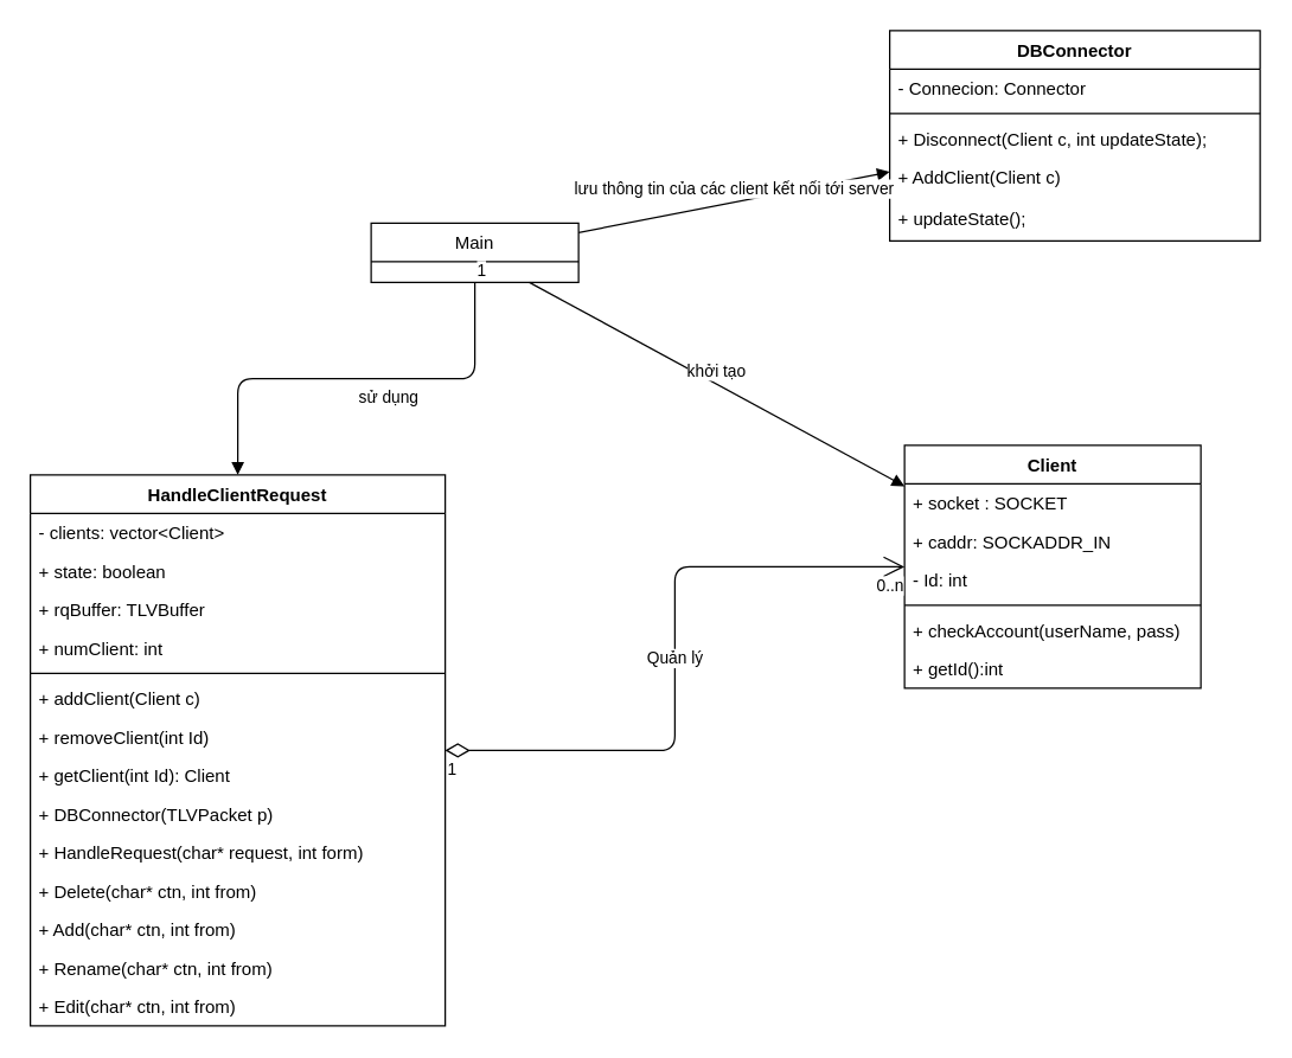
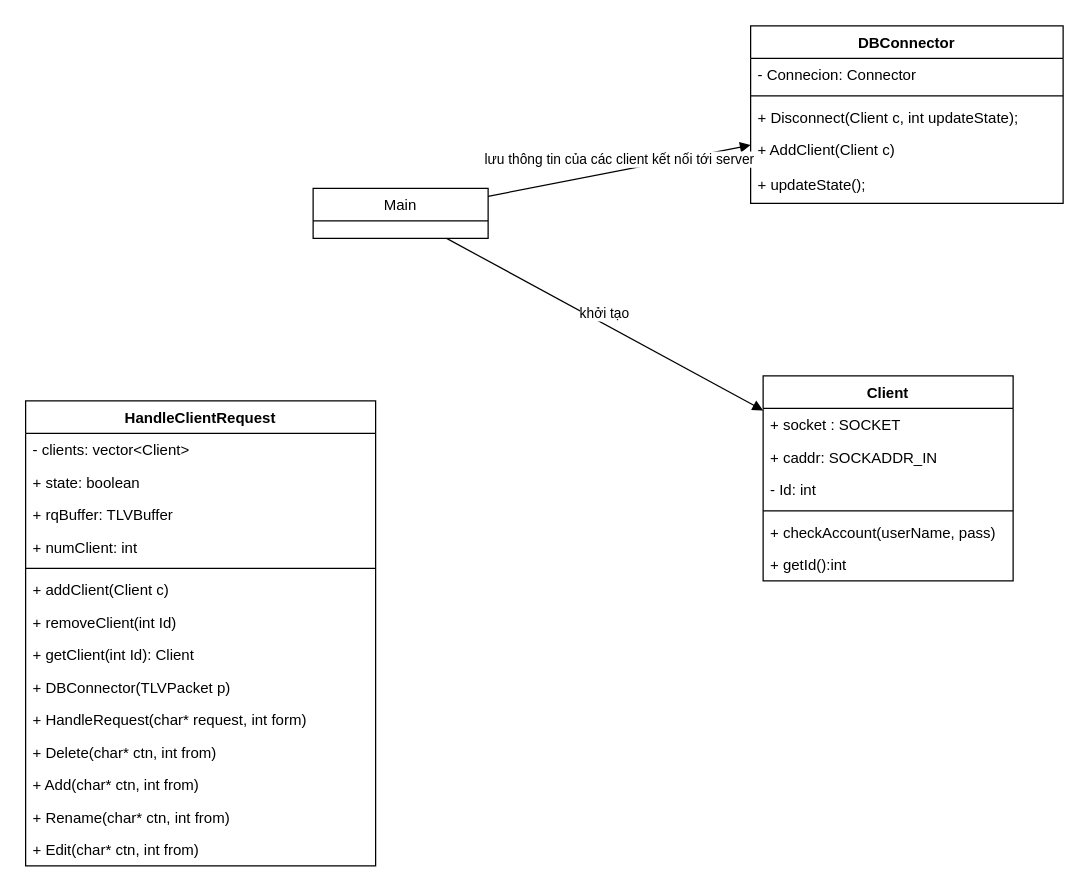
  <mxCell id="0" />
  <mxCell id="1" parent="0" />
  <mxCell id="2" value="HandleClientRequest" style="swimlane;fontStyle=1;align=center;verticalAlign=top;childLayout=stackLayout;horizontal=1;startSize=26;horizontalStack=0;resizeParent=1;resizeParentMax=0;resizeLast=0;collapsible=1;marginBottom=0;" parent="1" vertex="1"><mxGeometry x="20" y="320" width="280" height="372" as="geometry" /></mxCell>
  <mxCell id="3" value="- clients: vector&lt;Client&gt;" style="text;strokeColor=none;fillColor=none;align=left;verticalAlign=top;spacingLeft=4;spacingRight=4;overflow=hidden;rotatable=0;points=[[0,0.5],[1,0.5]];portConstraint=eastwest;" parent="2" vertex="1"><mxGeometry y="26" width="280" height="26" as="geometry" /></mxCell>
  <mxCell id="4" value="+ state: boolean" style="text;strokeColor=none;fillColor=none;align=left;verticalAlign=top;spacingLeft=4;spacingRight=4;overflow=hidden;rotatable=0;points=[[0,0.5],[1,0.5]];portConstraint=eastwest;" parent="2" vertex="1"><mxGeometry y="52" width="280" height="26" as="geometry" /></mxCell>
  <mxCell id="5" value="+ rqBuffer: TLVBuffer" style="text;strokeColor=none;fillColor=none;align=left;verticalAlign=top;spacingLeft=4;spacingRight=4;overflow=hidden;rotatable=0;points=[[0,0.5],[1,0.5]];portConstraint=eastwest;" parent="2" vertex="1"><mxGeometry y="78" width="280" height="26" as="geometry" /></mxCell>
  <mxCell id="6" value="+ numClient: int" style="text;strokeColor=none;fillColor=none;align=left;verticalAlign=top;spacingLeft=4;spacingRight=4;overflow=hidden;rotatable=0;points=[[0,0.5],[1,0.5]];portConstraint=eastwest;" parent="2" vertex="1"><mxGeometry y="104" width="280" height="26" as="geometry" /></mxCell>
  <mxCell id="7" value="" style="line;strokeWidth=1;fillColor=none;align=left;verticalAlign=middle;spacingTop=-1;spacingLeft=3;spacingRight=3;rotatable=0;labelPosition=right;points=[];portConstraint=eastwest;" parent="2" vertex="1"><mxGeometry y="130" width="280" height="8" as="geometry" /></mxCell>
  <mxCell id="8" value="+ addClient(Client c)" style="text;strokeColor=none;fillColor=none;align=left;verticalAlign=top;spacingLeft=4;spacingRight=4;overflow=hidden;rotatable=0;points=[[0,0.5],[1,0.5]];portConstraint=eastwest;" parent="2" vertex="1"><mxGeometry y="138" width="280" height="26" as="geometry" /></mxCell>
  <mxCell id="9" value="+ removeClient(int Id)" style="text;strokeColor=none;fillColor=none;align=left;verticalAlign=top;spacingLeft=4;spacingRight=4;overflow=hidden;rotatable=0;points=[[0,0.5],[1,0.5]];portConstraint=eastwest;" parent="2" vertex="1"><mxGeometry y="164" width="280" height="26" as="geometry" /></mxCell>
  <mxCell id="10" value="+ getClient(int Id): Client" style="text;strokeColor=none;fillColor=none;align=left;verticalAlign=top;spacingLeft=4;spacingRight=4;overflow=hidden;rotatable=0;points=[[0,0.5],[1,0.5]];portConstraint=eastwest;" parent="2" vertex="1"><mxGeometry y="190" width="280" height="26" as="geometry" /></mxCell>
  <mxCell id="11" value="+ DBConnector(TLVPacket p)" style="text;strokeColor=none;fillColor=none;align=left;verticalAlign=top;spacingLeft=4;spacingRight=4;overflow=hidden;rotatable=0;points=[[0,0.5],[1,0.5]];portConstraint=eastwest;" parent="2" vertex="1"><mxGeometry y="216" width="280" height="26" as="geometry" /></mxCell>
  <mxCell id="12" value="+ HandleRequest(char* request, int form)" style="text;strokeColor=none;fillColor=none;align=left;verticalAlign=top;spacingLeft=4;spacingRight=4;overflow=hidden;rotatable=0;points=[[0,0.5],[1,0.5]];portConstraint=eastwest;" parent="2" vertex="1"><mxGeometry y="242" width="280" height="26" as="geometry" /></mxCell>
  <mxCell id="13" value="+ Delete(char* ctn, int from)" style="text;strokeColor=none;fillColor=none;align=left;verticalAlign=top;spacingLeft=4;spacingRight=4;overflow=hidden;rotatable=0;points=[[0,0.5],[1,0.5]];portConstraint=eastwest;" parent="2" vertex="1"><mxGeometry y="268" width="280" height="26" as="geometry" /></mxCell>
  <mxCell id="14" value="+ Add(char* ctn, int from)" style="text;strokeColor=none;fillColor=none;align=left;verticalAlign=top;spacingLeft=4;spacingRight=4;overflow=hidden;rotatable=0;points=[[0,0.5],[1,0.5]];portConstraint=eastwest;" parent="2" vertex="1"><mxGeometry y="294" width="280" height="26" as="geometry" /></mxCell>
  <mxCell id="15" value="+ Rename(char* ctn, int from)" style="text;strokeColor=none;fillColor=none;align=left;verticalAlign=top;spacingLeft=4;spacingRight=4;overflow=hidden;rotatable=0;points=[[0,0.5],[1,0.5]];portConstraint=eastwest;" parent="2" vertex="1"><mxGeometry y="320" width="280" height="26" as="geometry" /></mxCell>
  <mxCell id="16" value="+ Edit(char* ctn, int from)" style="text;strokeColor=none;fillColor=none;align=left;verticalAlign=top;spacingLeft=4;spacingRight=4;overflow=hidden;rotatable=0;points=[[0,0.5],[1,0.5]];portConstraint=eastwest;" parent="2" vertex="1"><mxGeometry y="346" width="280" height="26" as="geometry" /></mxCell>
  <mxCell id="17" value="Client" style="swimlane;fontStyle=1;align=center;verticalAlign=top;childLayout=stackLayout;horizontal=1;startSize=26;horizontalStack=0;resizeParent=1;resizeParentMax=0;resizeLast=0;collapsible=1;marginBottom=0;" parent="1" vertex="1"><mxGeometry x="610" y="300" width="200" height="164" as="geometry" /></mxCell>
  <mxCell id="18" value="+ socket : SOCKET" style="text;strokeColor=none;fillColor=none;align=left;verticalAlign=top;spacingLeft=4;spacingRight=4;overflow=hidden;rotatable=0;points=[[0,0.5],[1,0.5]];portConstraint=eastwest;" parent="17" vertex="1"><mxGeometry y="26" width="200" height="26" as="geometry" /></mxCell>
  <mxCell id="19" value="+ caddr: SOCKADDR_IN" style="text;strokeColor=none;fillColor=none;align=left;verticalAlign=top;spacingLeft=4;spacingRight=4;overflow=hidden;rotatable=0;points=[[0,0.5],[1,0.5]];portConstraint=eastwest;" vertex="1" parent="17"><mxGeometry y="52" width="200" height="26" as="geometry" /></mxCell>
  <mxCell id="20" value="- Id: int" style="text;strokeColor=none;fillColor=none;align=left;verticalAlign=top;spacingLeft=4;spacingRight=4;overflow=hidden;rotatable=0;points=[[0,0.5],[1,0.5]];portConstraint=eastwest;" parent="17" vertex="1"><mxGeometry y="78" width="200" height="26" as="geometry" /></mxCell>
  <mxCell id="21" value="" style="line;strokeWidth=1;fillColor=none;align=left;verticalAlign=middle;spacingTop=-1;spacingLeft=3;spacingRight=3;rotatable=0;labelPosition=right;points=[];portConstraint=eastwest;" parent="17" vertex="1"><mxGeometry y="104" width="200" height="8" as="geometry" /></mxCell>
  <mxCell id="22" value="+ checkAccount(userName, pass)" style="text;strokeColor=none;fillColor=none;align=left;verticalAlign=top;spacingLeft=4;spacingRight=4;overflow=hidden;rotatable=0;points=[[0,0.5],[1,0.5]];portConstraint=eastwest;" parent="17" vertex="1"><mxGeometry y="112" width="200" height="26" as="geometry" /></mxCell>
  <mxCell id="23" value="+ getId():int" style="text;strokeColor=none;fillColor=none;align=left;verticalAlign=top;spacingLeft=4;spacingRight=4;overflow=hidden;rotatable=0;points=[[0,0.5],[1,0.5]];portConstraint=eastwest;" parent="17" vertex="1"><mxGeometry y="138" width="200" height="26" as="geometry" /></mxCell>
- <mxCell id="24" value="Quản lý" style="endArrow=open;html=1;endSize=12;startArrow=diamondThin;startSize=14;startFill=0;edgeStyle=orthogonalEdgeStyle;" parent="1" source="2" target="17" edge="1"><mxGeometry relative="1" as="geometry"><mxPoint x="490" y="440" as="sourcePoint" /><mxPoint x="330" y="440" as="targetPoint" /></mxGeometry></mxCell>
- <mxCell id="25" value="1" style="edgeLabel;resizable=0;html=1;align=left;verticalAlign=top;" parent="24" connectable="0" vertex="1"><mxGeometry x="-1" relative="1" as="geometry" /></mxCell>
- <mxCell id="26" value="0..n" style="edgeLabel;resizable=0;html=1;align=right;verticalAlign=top;" parent="24" connectable="0" vertex="1"><mxGeometry x="1" relative="1" as="geometry" /></mxCell>
  <mxCell id="27" value="Main" style="swimlane;fontStyle=0;childLayout=stackLayout;horizontal=1;startSize=26;fillColor=none;horizontalStack=0;resizeParent=1;resizeParentMax=0;resizeLast=0;collapsible=1;marginBottom=0;" parent="1" vertex="1"><mxGeometry x="250" y="150" width="140" height="40" as="geometry" /></mxCell>
- <mxCell id="28" value="sử dụng" style="endArrow=block;endFill=1;html=1;edgeStyle=orthogonalEdgeStyle;align=left;verticalAlign=top;" parent="1" source="27" target="2" edge="1"><mxGeometry relative="1" as="geometry"><mxPoint x="330" y="440" as="sourcePoint" /><mxPoint x="490" y="440" as="targetPoint" /><mxPoint as="offset" /></mxGeometry></mxCell>
- <mxCell id="29" value="1" style="edgeLabel;resizable=0;html=1;align=left;verticalAlign=bottom;" parent="28" connectable="0" vertex="1"><mxGeometry x="-1" relative="1" as="geometry" /></mxCell>
  <mxCell id="30" value="khởi tạo" style="html=1;verticalAlign=bottom;endArrow=block;" parent="1" source="27" target="17" edge="1"><mxGeometry width="80" relative="1" as="geometry"><mxPoint x="370" y="440" as="sourcePoint" /><mxPoint x="450" y="440" as="targetPoint" /></mxGeometry></mxCell>
  <mxCell id="31" value="DBConnector" style="swimlane;fontStyle=1;align=center;verticalAlign=top;childLayout=stackLayout;horizontal=1;startSize=26;horizontalStack=0;resizeParent=1;resizeParentMax=0;resizeLast=0;collapsible=1;marginBottom=0;" vertex="1" parent="1"><mxGeometry x="600" y="20" width="250" height="142" as="geometry" /></mxCell>
  <mxCell id="32" value="- Connecion: Connector" style="text;strokeColor=none;fillColor=none;align=left;verticalAlign=top;spacingLeft=4;spacingRight=4;overflow=hidden;rotatable=0;points=[[0,0.5],[1,0.5]];portConstraint=eastwest;" vertex="1" parent="31"><mxGeometry y="26" width="250" height="26" as="geometry" /></mxCell>
  <mxCell id="33" value="" style="line;strokeWidth=1;fillColor=none;align=left;verticalAlign=middle;spacingTop=-1;spacingLeft=3;spacingRight=3;rotatable=0;labelPosition=right;points=[];portConstraint=eastwest;" vertex="1" parent="31"><mxGeometry y="52" width="250" height="8" as="geometry" /></mxCell>
  <mxCell id="34" value="+ Disconnect(Client c, int updateState);" style="text;strokeColor=none;fillColor=none;align=left;verticalAlign=top;spacingLeft=4;spacingRight=4;overflow=hidden;rotatable=0;points=[[0,0.5],[1,0.5]];portConstraint=eastwest;" vertex="1" parent="31"><mxGeometry y="60" width="250" height="26" as="geometry" /></mxCell>
  <mxCell id="35" value="+ AddClient(Client c)" style="text;strokeColor=none;fillColor=none;align=left;verticalAlign=top;spacingLeft=4;spacingRight=4;overflow=hidden;rotatable=0;points=[[0,0.5],[1,0.5]];portConstraint=eastwest;" vertex="1" parent="31"><mxGeometry y="86" width="250" height="28" as="geometry" /></mxCell>
  <mxCell id="36" value="+ updateState();" style="text;strokeColor=none;fillColor=none;align=left;verticalAlign=top;spacingLeft=4;spacingRight=4;overflow=hidden;rotatable=0;points=[[0,0.5],[1,0.5]];portConstraint=eastwest;" vertex="1" parent="31"><mxGeometry y="114" width="250" height="28" as="geometry" /></mxCell>
  <mxCell id="37" value="lưu thông tin của các client kết nối tới server" style="html=1;verticalAlign=bottom;endArrow=block;" edge="1" parent="1" source="27" target="31"><mxGeometry width="80" relative="1" as="geometry"><mxPoint x="309.013" y="212" as="sourcePoint" /><mxPoint x="205.695" y="340" as="targetPoint" /></mxGeometry></mxCell>
